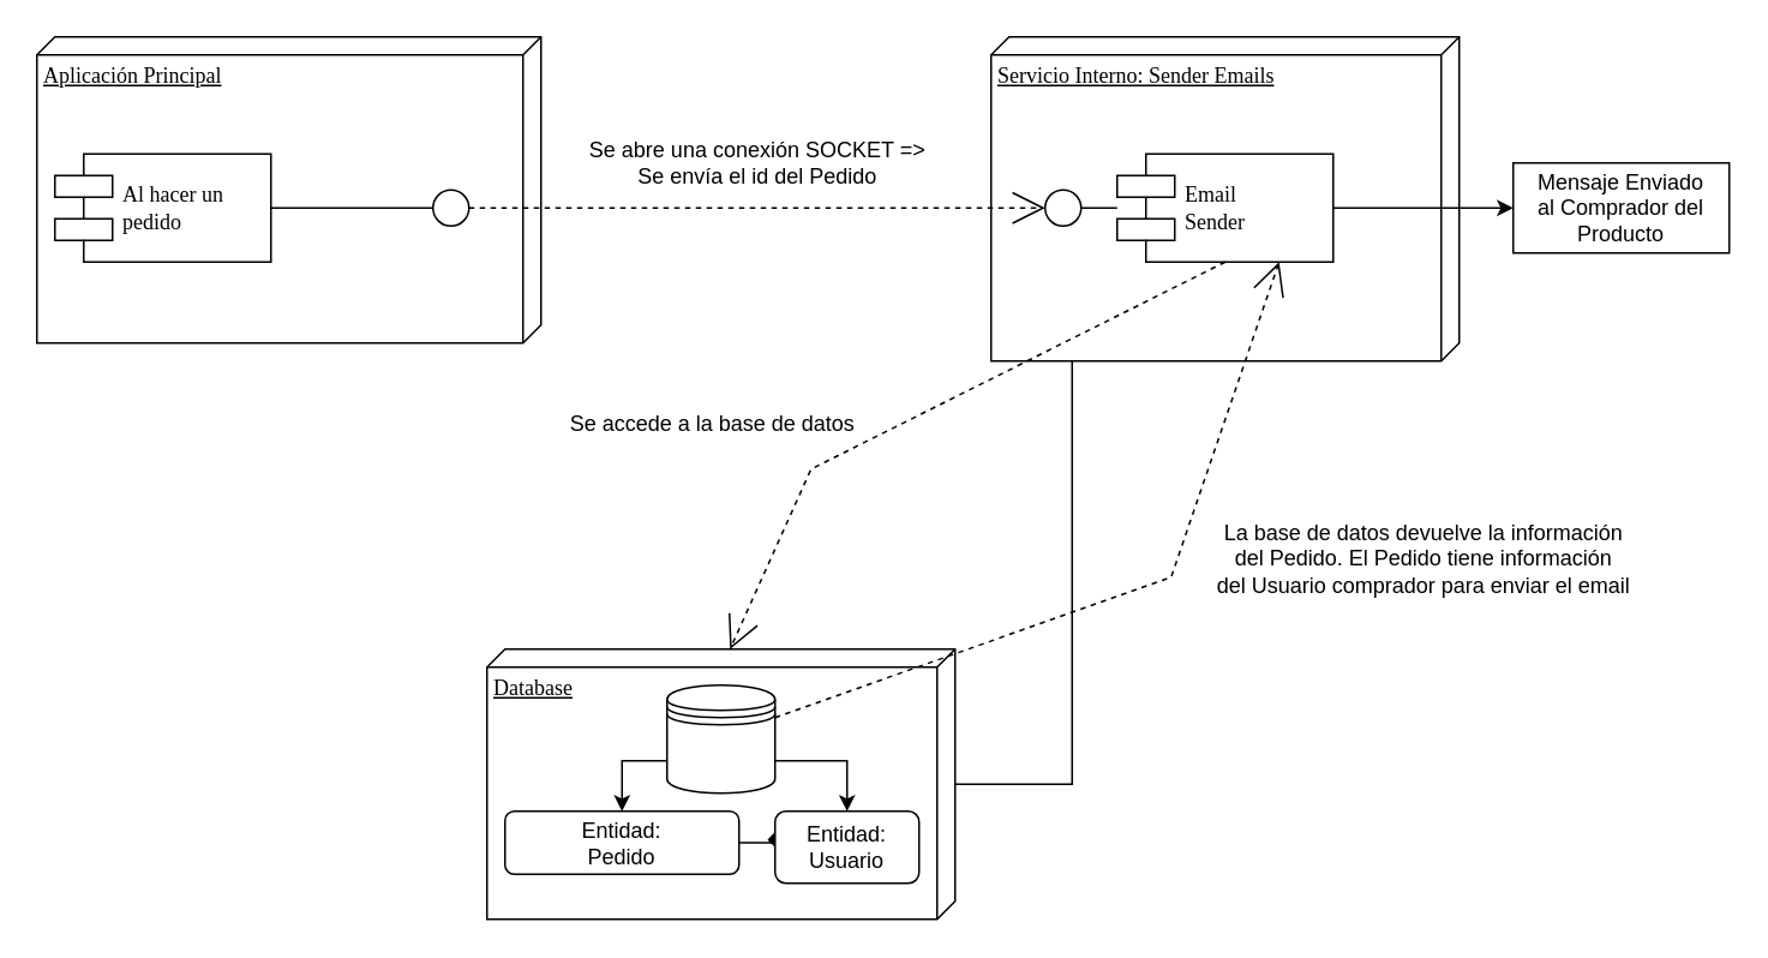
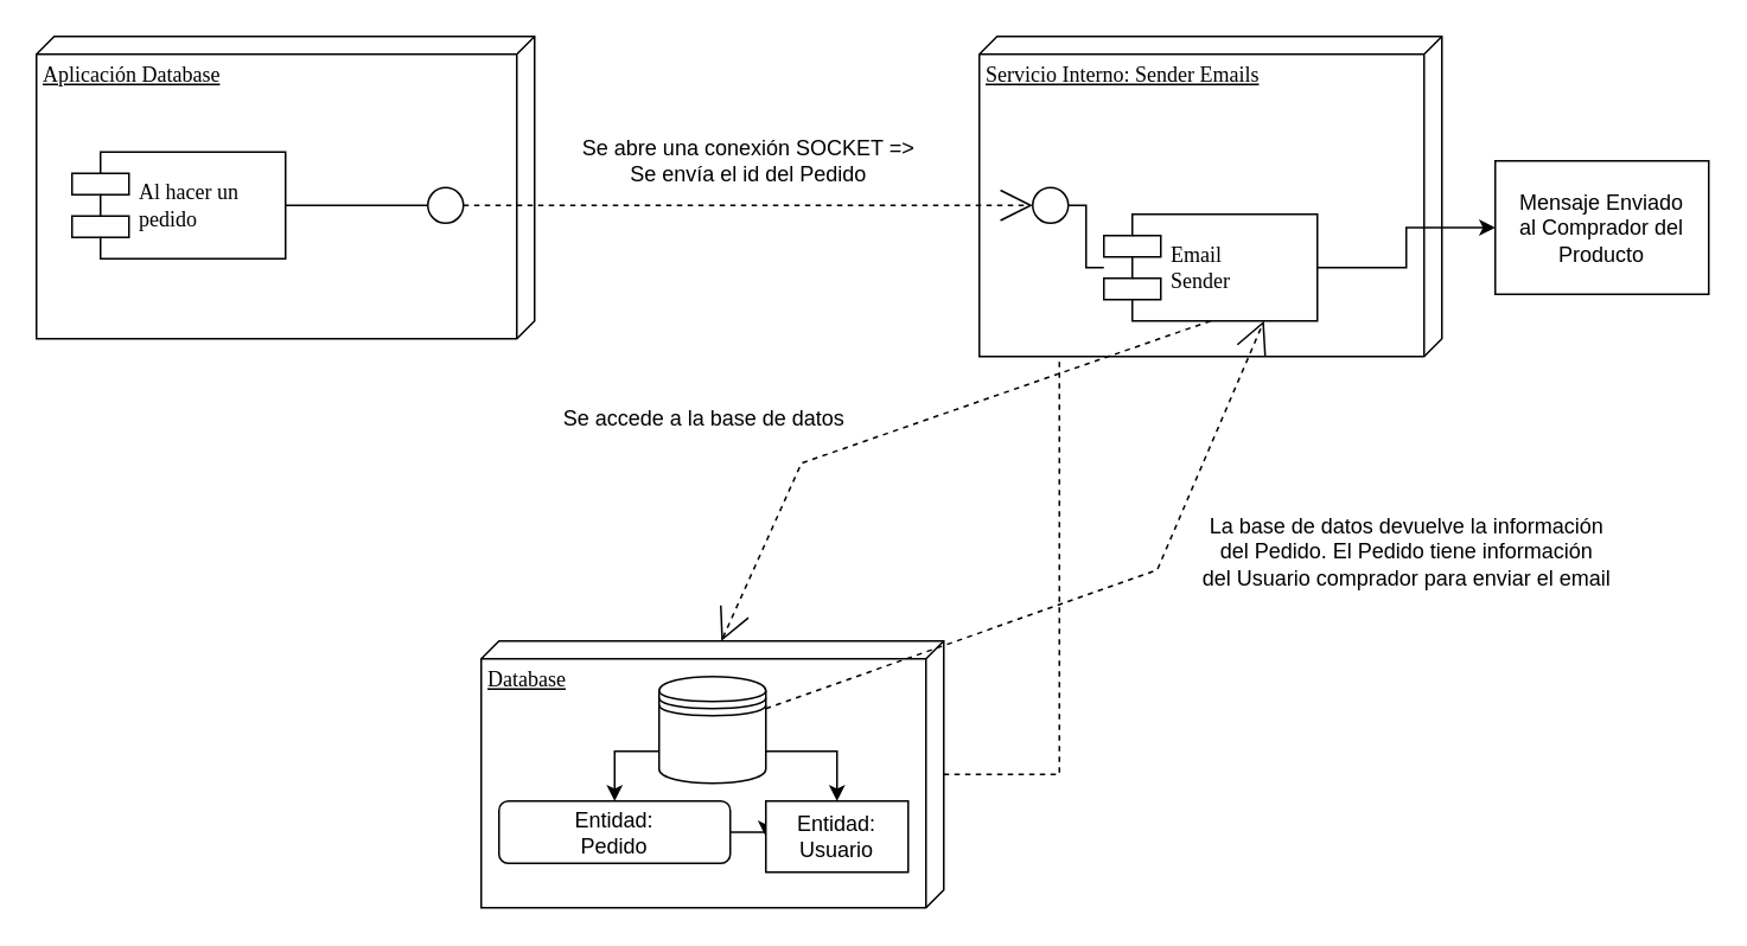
  <mxCell id="0" />
  <mxCell id="1" parent="0" />
- <mxCell id="2" value="Aplicación Principal" style="verticalAlign=top;align=left;spacingTop=8;spacingLeft=2;spacingRight=12;shape=cube;size=10;direction=south;fontStyle=4;html=1;rounded=0;shadow=0;comic=0;labelBackgroundColor=none;strokeWidth=1;fontFamily=Verdana;fontSize=12" parent="1" vertex="1"><mxGeometry x="20" y="20" width="280" height="170" as="geometry" /></mxCell>
+ <mxCell id="2" value="Aplicación Database" style="verticalAlign=top;align=left;spacingTop=8;spacingLeft=2;spacingRight=12;shape=cube;size=10;direction=south;fontStyle=4;html=1;rounded=0;shadow=0;comic=0;labelBackgroundColor=none;strokeWidth=1;fontFamily=Verdana;fontSize=12" parent="1" vertex="1"><mxGeometry x="20" y="20" width="280" height="170" as="geometry" /></mxCell>
  <mxCell id="3" value="Servicio Interno: Sender Emails" style="verticalAlign=top;align=left;spacingTop=8;spacingLeft=2;spacingRight=12;shape=cube;size=10;direction=south;fontStyle=4;html=1;rounded=0;shadow=0;comic=0;labelBackgroundColor=none;strokeWidth=1;fontFamily=Verdana;fontSize=12" parent="1" vertex="1"><mxGeometry x="550" y="20" width="260" height="180" as="geometry" /></mxCell>
  <mxCell id="4" value="Database" style="verticalAlign=top;align=left;spacingTop=8;spacingLeft=2;spacingRight=12;shape=cube;size=10;direction=south;fontStyle=4;html=1;rounded=0;shadow=0;comic=0;labelBackgroundColor=none;strokeWidth=1;fontFamily=Verdana;fontSize=12" parent="1" vertex="1"><mxGeometry x="270" y="360" width="260" height="150" as="geometry" /></mxCell>
- <mxCell id="5" value="Al hacer un &lt;br&gt;pedido" style="shape=component;align=left;spacingLeft=36;rounded=0;shadow=0;comic=0;labelBackgroundColor=none;strokeWidth=1;fontFamily=Verdana;fontSize=12;html=1;" parent="1" vertex="1"><mxGeometry x="30" y="85" width="120" height="60" as="geometry" /></mxCell>
+ <mxCell id="5" value="Al hacer un &lt;br&gt;pedido" style="shape=component;align=left;spacingLeft=36;rounded=0;shadow=0;comic=0;labelBackgroundColor=none;strokeWidth=1;fontFamily=Verdana;fontSize=12;html=1;" parent="1" vertex="1"><mxGeometry x="40" y="85" width="120" height="60" as="geometry" /></mxCell>
  <mxCell id="6" value="" style="ellipse;whiteSpace=wrap;html=1;rounded=0;shadow=0;comic=0;labelBackgroundColor=none;strokeWidth=1;fontFamily=Verdana;fontSize=12;align=center;" parent="1" vertex="1"><mxGeometry x="240" y="105" width="20" height="20" as="geometry" /></mxCell>
  <mxCell id="7" style="edgeStyle=orthogonalEdgeStyle;rounded=0;orthogonalLoop=1;jettySize=auto;html=1;entryX=0;entryY=0.5;entryDx=0;entryDy=0;" edge="1" parent="1" source="8" target="19"><mxGeometry relative="1" as="geometry" /></mxCell>
- <mxCell id="8" value="Email &lt;br&gt;Sender" style="shape=component;align=left;spacingLeft=36;rounded=0;shadow=0;comic=0;labelBackgroundColor=none;strokeWidth=1;fontFamily=Verdana;fontSize=12;html=1;" parent="1" vertex="1"><mxGeometry x="620" y="85" width="120" height="60" as="geometry" /></mxCell>
+ <mxCell id="8" value="Email &lt;br&gt;Sender" style="shape=component;align=left;spacingLeft=36;rounded=0;shadow=0;comic=0;labelBackgroundColor=none;strokeWidth=1;fontFamily=Verdana;fontSize=12;html=1;" parent="1" vertex="1"><mxGeometry x="620" y="120" width="120" height="60" as="geometry" /></mxCell>
  <mxCell id="9" value="" style="ellipse;whiteSpace=wrap;html=1;rounded=0;shadow=0;comic=0;labelBackgroundColor=none;strokeWidth=1;fontFamily=Verdana;fontSize=12;align=center;" parent="1" vertex="1"><mxGeometry x="580" y="105" width="20" height="20" as="geometry" /></mxCell>
  <mxCell id="10" style="edgeStyle=none;rounded=0;html=1;dashed=1;labelBackgroundColor=none;startArrow=none;startFill=0;startSize=8;endArrow=open;endFill=0;endSize=16;fontFamily=Verdana;fontSize=12;entryX=0;entryY=0.5;entryDx=0;entryDy=0;exitX=1;exitY=0.5;exitDx=0;exitDy=0;" parent="1" source="6" target="9" edge="1"><mxGeometry relative="1" as="geometry"><mxPoint x="70" y="250" as="sourcePoint" /><mxPoint x="390" y="115" as="targetPoint" /></mxGeometry></mxCell>
  <mxCell id="11" style="edgeStyle=none;rounded=0;html=1;dashed=1;labelBackgroundColor=none;startArrow=none;startFill=0;startSize=8;endArrow=open;endFill=0;endSize=16;fontFamily=Verdana;fontSize=12;exitX=0.5;exitY=1;exitDx=0;exitDy=0;entryX=0;entryY=0;entryDx=0;entryDy=125;entryPerimeter=0;" parent="1" source="8" target="4" edge="1"><mxGeometry relative="1" as="geometry"><mxPoint x="540" y="270" as="targetPoint" /><Array as="points"><mxPoint x="450" y="260" /></Array></mxGeometry></mxCell>
  <mxCell id="12" style="edgeStyle=elbowEdgeStyle;rounded=0;html=1;labelBackgroundColor=none;startArrow=none;startFill=0;startSize=8;endArrow=none;endFill=0;endSize=16;fontFamily=Verdana;fontSize=12;" parent="1" source="9" target="8" edge="1"><mxGeometry relative="1" as="geometry" /></mxCell>
  <mxCell id="13" style="edgeStyle=elbowEdgeStyle;rounded=0;html=1;labelBackgroundColor=none;startArrow=none;startFill=0;startSize=8;endArrow=none;endFill=0;endSize=16;fontFamily=Verdana;fontSize=12;" parent="1" source="6" target="5" edge="1"><mxGeometry relative="1" as="geometry" /></mxCell>
- <mxCell id="14" style="edgeStyle=orthogonalEdgeStyle;rounded=0;html=1;labelBackgroundColor=none;startArrow=none;startFill=0;startSize=8;endArrow=none;endFill=0;endSize=16;fontFamily=Verdana;fontSize=12;" parent="1" source="4" target="3" edge="1"><mxGeometry relative="1" as="geometry"><Array as="points"><mxPoint x="595" y="435" /></Array></mxGeometry></mxCell>
+ <mxCell id="14" style="edgeStyle=orthogonalEdgeStyle;rounded=0;html=1;labelBackgroundColor=none;startArrow=none;startFill=0;startSize=8;endArrow=none;endFill=0;endSize=16;fontFamily=Verdana;fontSize=12;dashed=1;" parent="1" source="4" target="3" edge="1"><mxGeometry relative="1" as="geometry"><Array as="points"><mxPoint x="595" y="435" /></Array></mxGeometry></mxCell>
  <mxCell id="15" style="edgeStyle=orthogonalEdgeStyle;rounded=0;orthogonalLoop=1;jettySize=auto;html=1;exitX=0;exitY=0.7;exitDx=0;exitDy=0;entryX=0.5;entryY=0;entryDx=0;entryDy=0;" edge="1" parent="1" source="17" target="21"><mxGeometry relative="1" as="geometry" /></mxCell>
  <mxCell id="16" style="edgeStyle=orthogonalEdgeStyle;rounded=0;orthogonalLoop=1;jettySize=auto;html=1;exitX=1;exitY=0.7;exitDx=0;exitDy=0;entryX=0.5;entryY=0;entryDx=0;entryDy=0;" edge="1" parent="1" source="17" target="22"><mxGeometry relative="1" as="geometry" /></mxCell>
  <mxCell id="17" value="" style="shape=datastore;whiteSpace=wrap;html=1;" vertex="1" parent="1"><mxGeometry x="370" y="380" width="60" height="60" as="geometry" /></mxCell>
  <mxCell id="18" style="edgeStyle=none;rounded=0;html=1;dashed=1;labelBackgroundColor=none;startArrow=none;startFill=0;startSize=8;endArrow=open;endFill=0;endSize=16;fontFamily=Verdana;fontSize=12;entryX=0.75;entryY=1;entryDx=0;entryDy=0;exitX=1;exitY=0.3;exitDx=0;exitDy=0;" edge="1" parent="1" source="17" target="8"><mxGeometry relative="1" as="geometry"><mxPoint x="570" y="155" as="sourcePoint" /><mxPoint x="415" y="370" as="targetPoint" /><Array as="points"><mxPoint x="650" y="320" /></Array></mxGeometry></mxCell>
- <mxCell id="19" value="Mensaje Enviado&lt;br&gt;al Comprador del Producto" style="rounded=0;whiteSpace=wrap;html=1;" vertex="1" parent="1"><mxGeometry x="840" y="90" width="120" height="50" as="geometry" /></mxCell>
- <mxCell id="20" style="edgeStyle=orthogonalEdgeStyle;rounded=0;orthogonalLoop=1;jettySize=auto;html=1;endArrow=diamond;" edge="1" parent="1" source="21" target="22"><mxGeometry relative="1" as="geometry" /></mxCell>
+ <mxCell id="19" value="Mensaje Enviado&lt;br&gt;al Comprador del Producto" style="rounded=0;whiteSpace=wrap;html=1;" vertex="1" parent="1"><mxGeometry x="840" y="90" width="120" height="75" as="geometry" /></mxCell>
+ <mxCell id="20" style="edgeStyle=orthogonalEdgeStyle;rounded=0;orthogonalLoop=1;jettySize=auto;html=1;" edge="1" parent="1" source="21" target="22"><mxGeometry relative="1" as="geometry" /></mxCell>
  <mxCell id="21" value="Entidad:&lt;br&gt;Pedido" style="rounded=1;whiteSpace=wrap;html=1;" vertex="1" parent="1"><mxGeometry x="280" y="450" width="130" height="35" as="geometry" /></mxCell>
- <mxCell id="22" value="Entidad:&lt;br&gt;Usuario" style="rounded=1;whiteSpace=wrap;html=1;" vertex="1" parent="1"><mxGeometry x="430" y="450" width="80" height="40" as="geometry" /></mxCell>
+ <mxCell id="22" value="Entidad:&lt;br&gt;Usuario" style="whiteSpace=wrap;html=1;rounded=0;" vertex="1" parent="1"><mxGeometry x="430" y="450" width="80" height="40" as="geometry" /></mxCell>
  <mxCell id="23" value="Se abre una conexión SOCKET =&amp;gt;&lt;br&gt;Se envía el id del Pedido" style="text;html=1;align=center;verticalAlign=middle;resizable=0;points=[];autosize=1;" vertex="1" parent="1"><mxGeometry x="320" y="75" width="200" height="30" as="geometry" /></mxCell>
  <mxCell id="24" value="Se accede a la base de datos" style="text;html=1;align=center;verticalAlign=middle;resizable=0;points=[];autosize=1;rotation=0;" vertex="1" parent="1"><mxGeometry x="310" y="225" width="170" height="20" as="geometry" /></mxCell>
  <mxCell id="25" value="La base de datos devuelve la información &lt;br&gt;del Pedido. El Pedido tiene información &lt;br&gt;del Usuario comprador para enviar el email" style="text;html=1;align=center;verticalAlign=middle;resizable=0;points=[];autosize=1;rotation=0;" vertex="1" parent="1"><mxGeometry x="670" y="285" width="240" height="50" as="geometry" /></mxCell>
